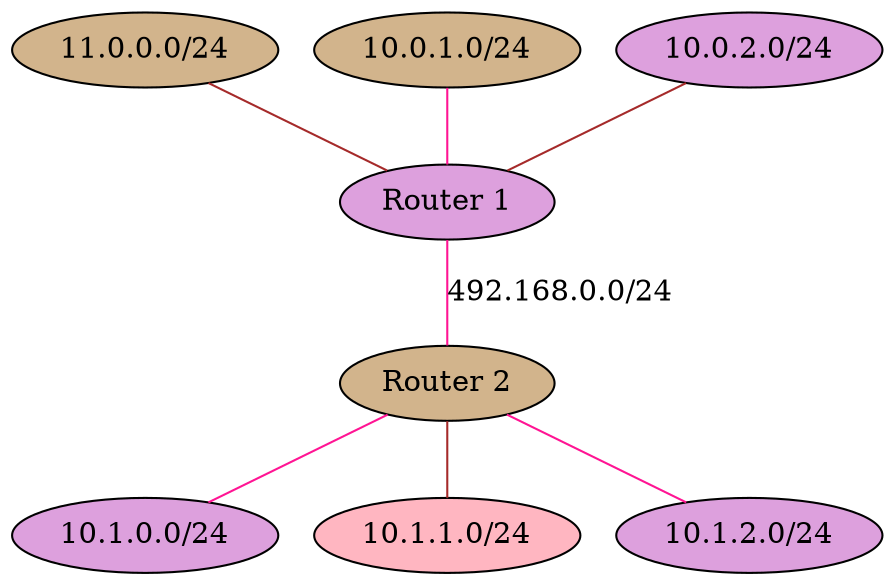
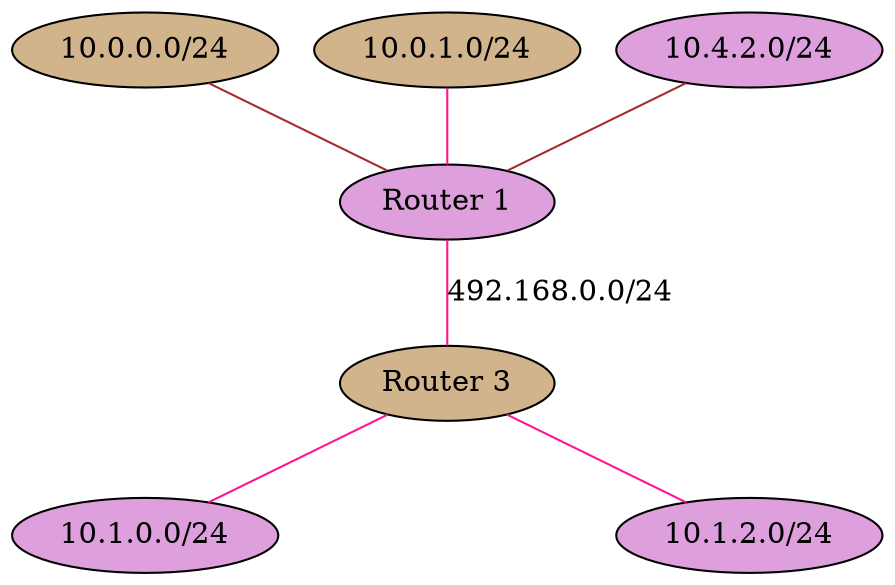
  digraph {
    rankdir=TB
    node [fillcolor=plum style=filled]
    edge [color=deeppink dir=none]
-   n1 [fillcolor=tan label="11.0.0.0/24"]
+   n1 [fillcolor=tan label="10.0.0.0/24"]
    n2 [label="Router 1"]
-   n3 [fillcolor=tan label="Router 2"]
+   n3 [fillcolor=tan label="Router 3"]
    n4 [fillcolor=tan label="10.0.1.0/24"]
-   n5 [label="10.0.2.0/24"]
+   n5 [label="10.4.2.0/24"]
    n6 [label="10.1.0.0/24"]
-   n7 [fillcolor=lightpink label="10.1.1.0/24"]
    n8 [label="10.1.2.0/24"]
    n1 -> n2 [color=brown]
    n2 -> n3 [label="492.168.0.0/24"]
    n3 -> n6
-   n3 -> n7 [color=brown]
    n3 -> n8
    n4 -> n2
    n5 -> n2 [color=brown]
  }
